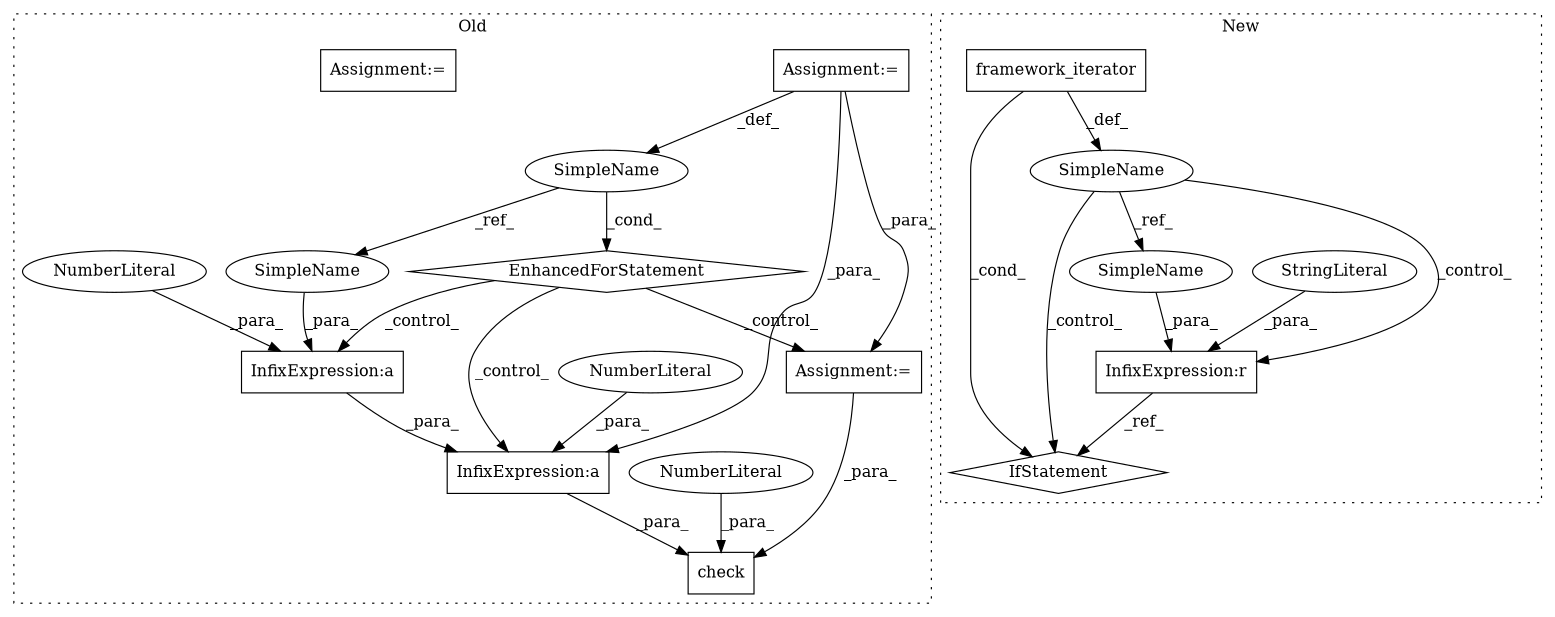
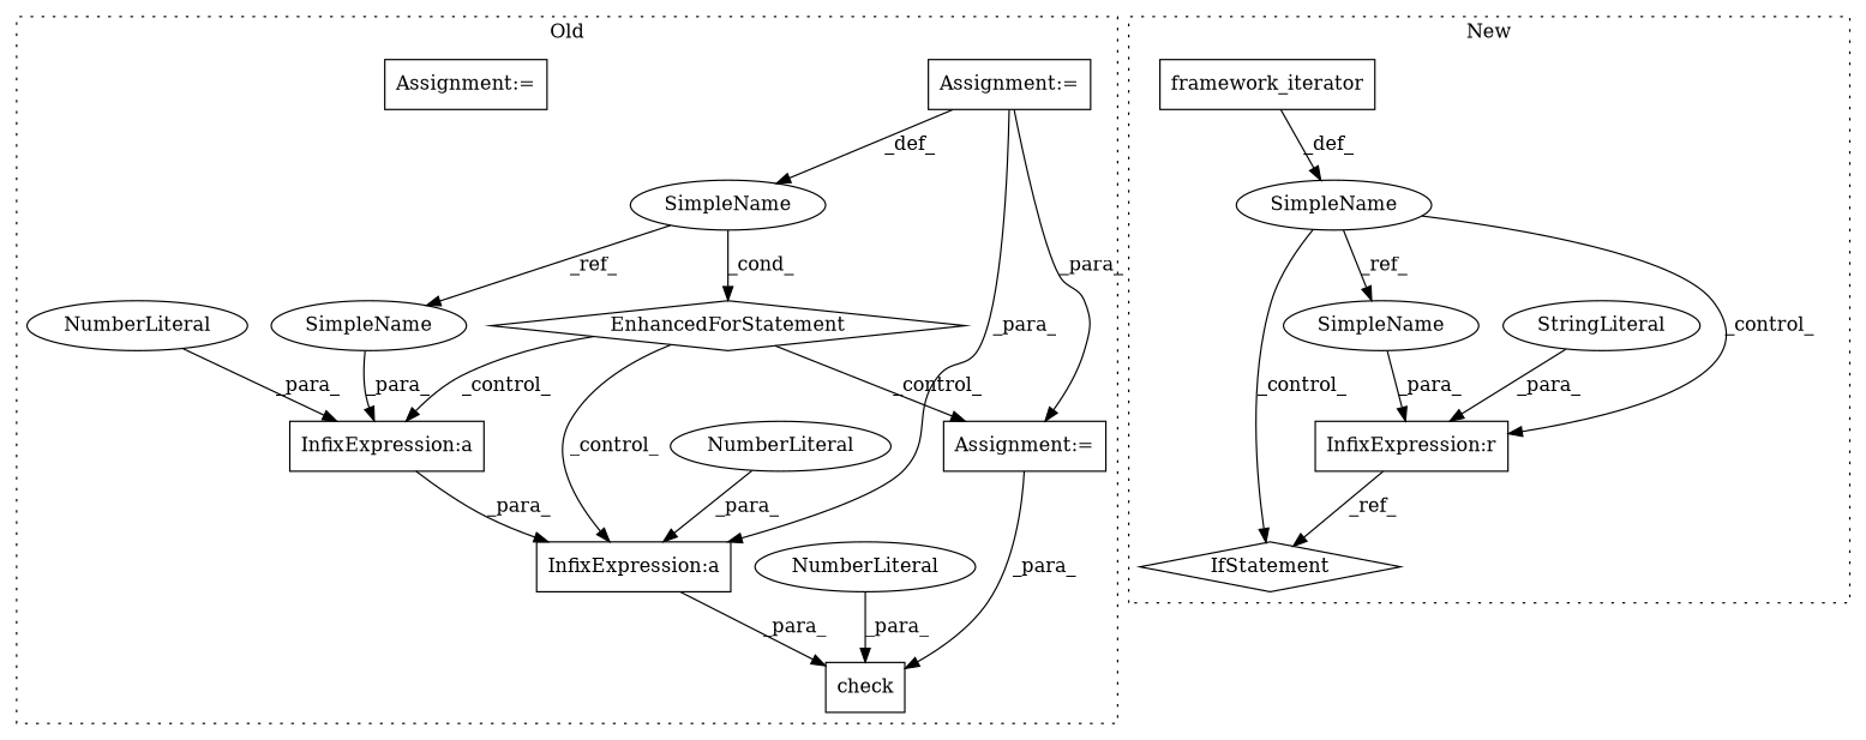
  digraph {
    node [a=42 l=1 s="2694,2761" shape=box]
    n1 [a=32 l="6,1" label=check s="2800,2857"]
    n2 [a=70 l="57,2" label=EnhancedForStatement shape=diamond]
    n3 [a=7 l="57,2" label="Assignment:="]
    n4 [a=7 label="Assignment:=" s=2666]
    n5 [a=7 label="Assignment:=" s=2776]
    n6 [a=34 label=NumberLiteral s=2856 shape=ellipse]
    n7 [a=27 l=3 label="InfixExpression:a" s=2841]
    n8 [a=27 l=3 label="InfixExpression:a" s=2813]
    n9 [a=34 l=3 label=NumberLiteral s=2844 shape=ellipse]
    n10 [a=34 l=3 label=NumberLiteral s=2810 shape=ellipse]
    n11 [label=SimpleName s=2755 shape=ellipse]
    n12 [label=SimpleName s=2840 shape=ellipse]
    n13 [a=32 l="19,1" label=framework_iterator s="2253,2311"]
    n14 [l=2 label=SimpleName s=2248 shape=ellipse]
    n15 [a=27 l=4 label="InfixExpression:r" s=2330]
    n16 [a=45 l=7 label=StringLiteral s=2334 shape=ellipse]
    n17 [a=25 l=3 label=IfStatement s=2342 shape=diamond]
    n18 [l=2 label=SimpleName s=2328 shape=ellipse]
    subgraph cluster_1 {
      label=Old
      style=dotted
      n1
      n2
      n3
      n4
      n5
      n6
      n7
      n8
      n9
      n10
      n11
      n12
    }
    subgraph cluster_2 {
      label=New
      style=dotted
      n13
      n14
      n15
      n16
      n17
      n18
    }
    n2 -> n5 [label=_control_]
    n2 -> n7 [label=_control_]
    n2 -> n8 [label=_control_]
    n3 -> n5 [label=_para_]
    n3 -> n8 [label=_para_]
    n3 -> n11 [label=_def_]
    n5 -> n1 [label=_para_]
    n6 -> n1 [label=_para_]
    n7 -> n8 [label=_para_]
    n8 -> n1 [label=_para_]
    n9 -> n7 [label=_para_]
    n10 -> n8 [label=_para_]
    n11 -> n2 [label=_cond_]
    n11 -> n12 [label=_ref_]
    n12 -> n7 [label=_para_]
    n13 -> n14 [label=_def_]
-   n13 -> n17 [label=_cond_]
    n14 -> n15 [label=_control_]
    n14 -> n17 [label=_control_]
    n14 -> n18 [label=_ref_]
    n15 -> n17 [label=_ref_]
    n16 -> n15 [label=_para_]
    n18 -> n15 [label=_para_]
  }
